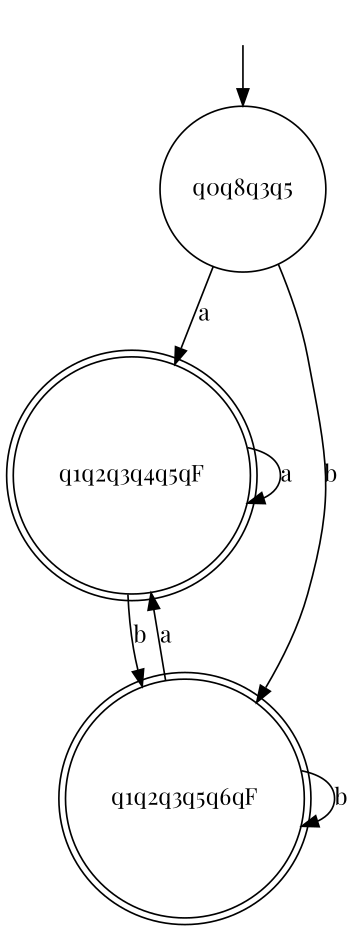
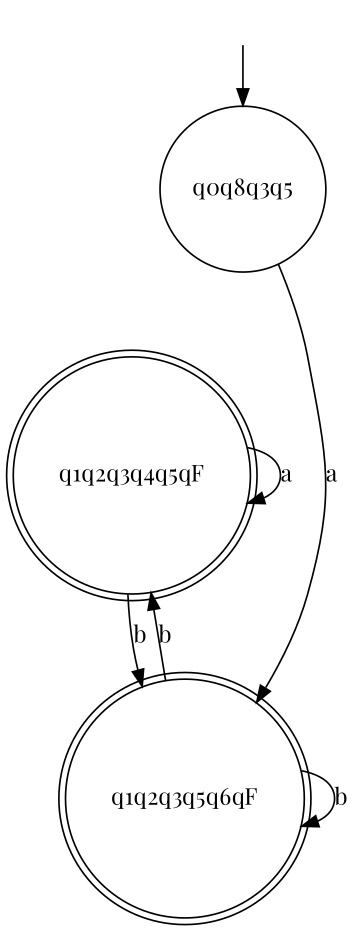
  digraph {
    fontname="Playfair Display"
    node [fontname="Playfair Display" shape=doublecircle]
    edge [fontname="Playfair Display"]
    n1 [height=0 label=" " shape=none style=invis width=0]
    n2 [label=q0q8q3q5 shape=circle]
    q1q2q3q4q5qF
    q1q2q3q5q6qF
    subgraph sub_1 {
      n1
    }
    n1 -> n2
-   n2 -> q1q2q3q4q5qF [label=a]
-   n2 -> q1q2q3q5q6qF [label=b]
+   n2 -> q1q2q3q5q6qF [label=a]
    q1q2q3q4q5qF -> q1q2q3q4q5qF [label=a]
    q1q2q3q4q5qF -> q1q2q3q5q6qF [label=b]
-   q1q2q3q5q6qF -> q1q2q3q4q5qF [label=a]
+   q1q2q3q5q6qF -> q1q2q3q4q5qF [label=b]
    q1q2q3q5q6qF -> q1q2q3q5q6qF [label=b]
  }
